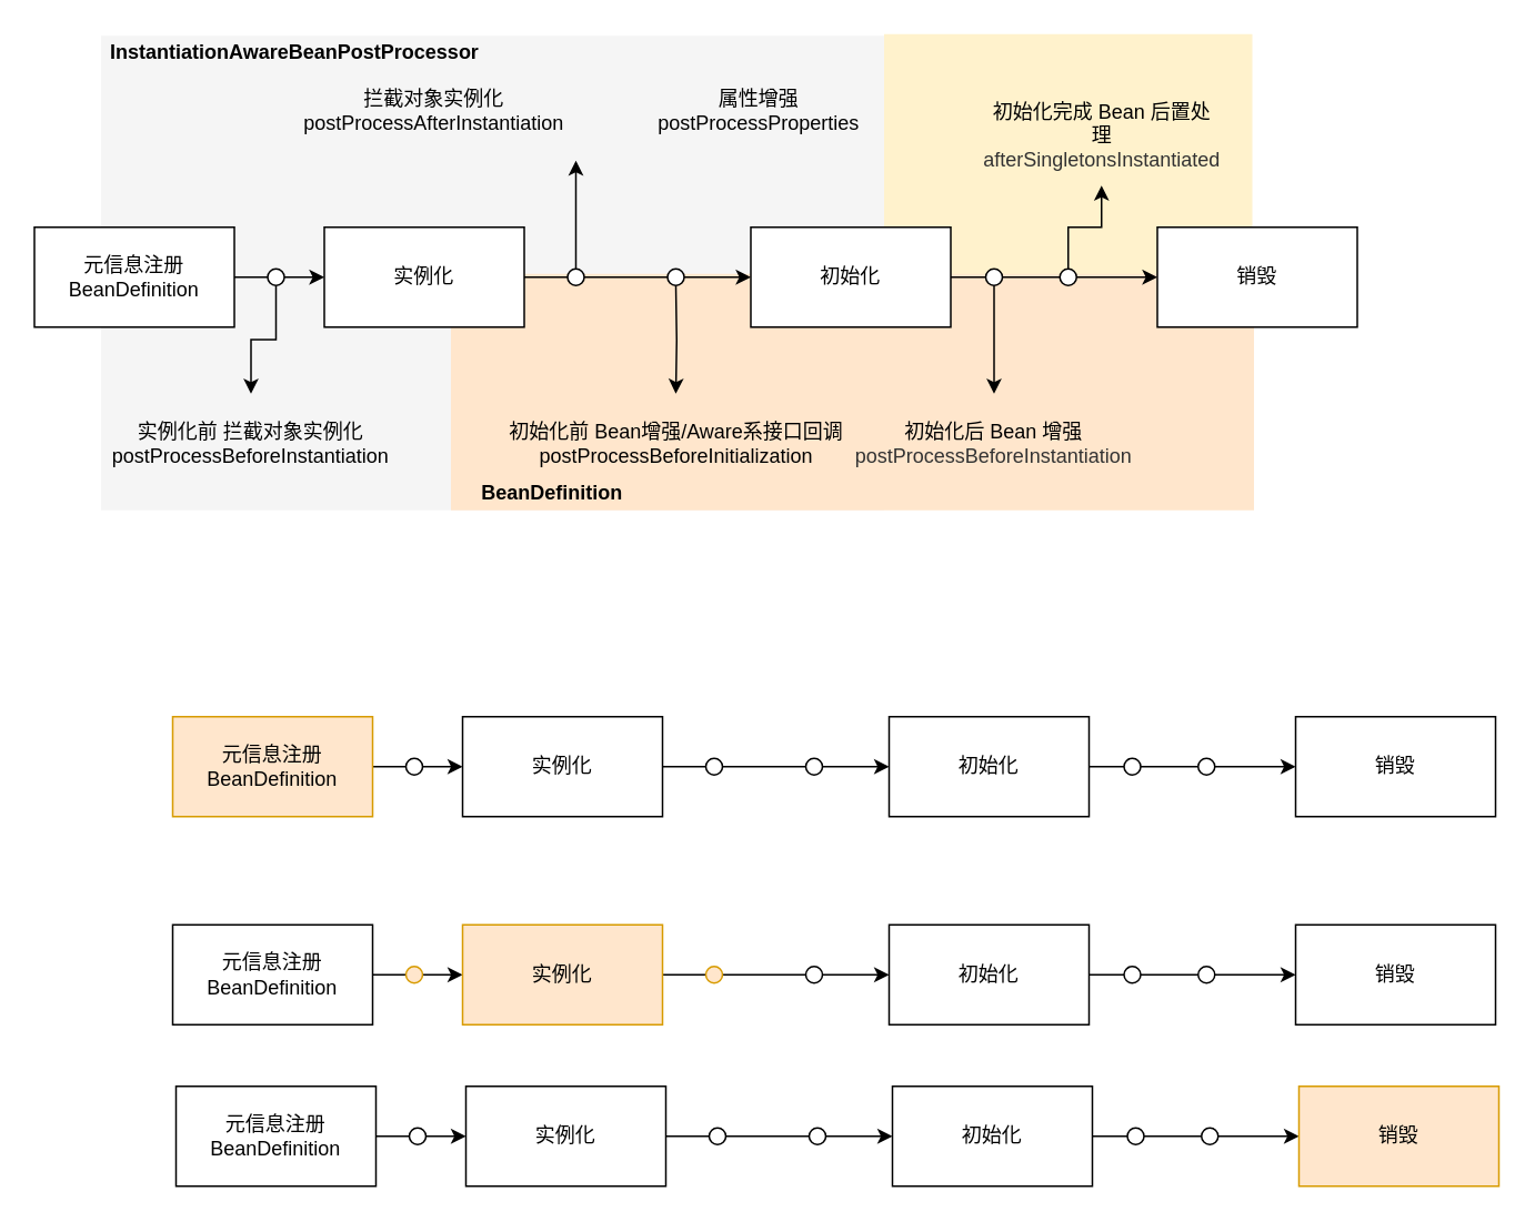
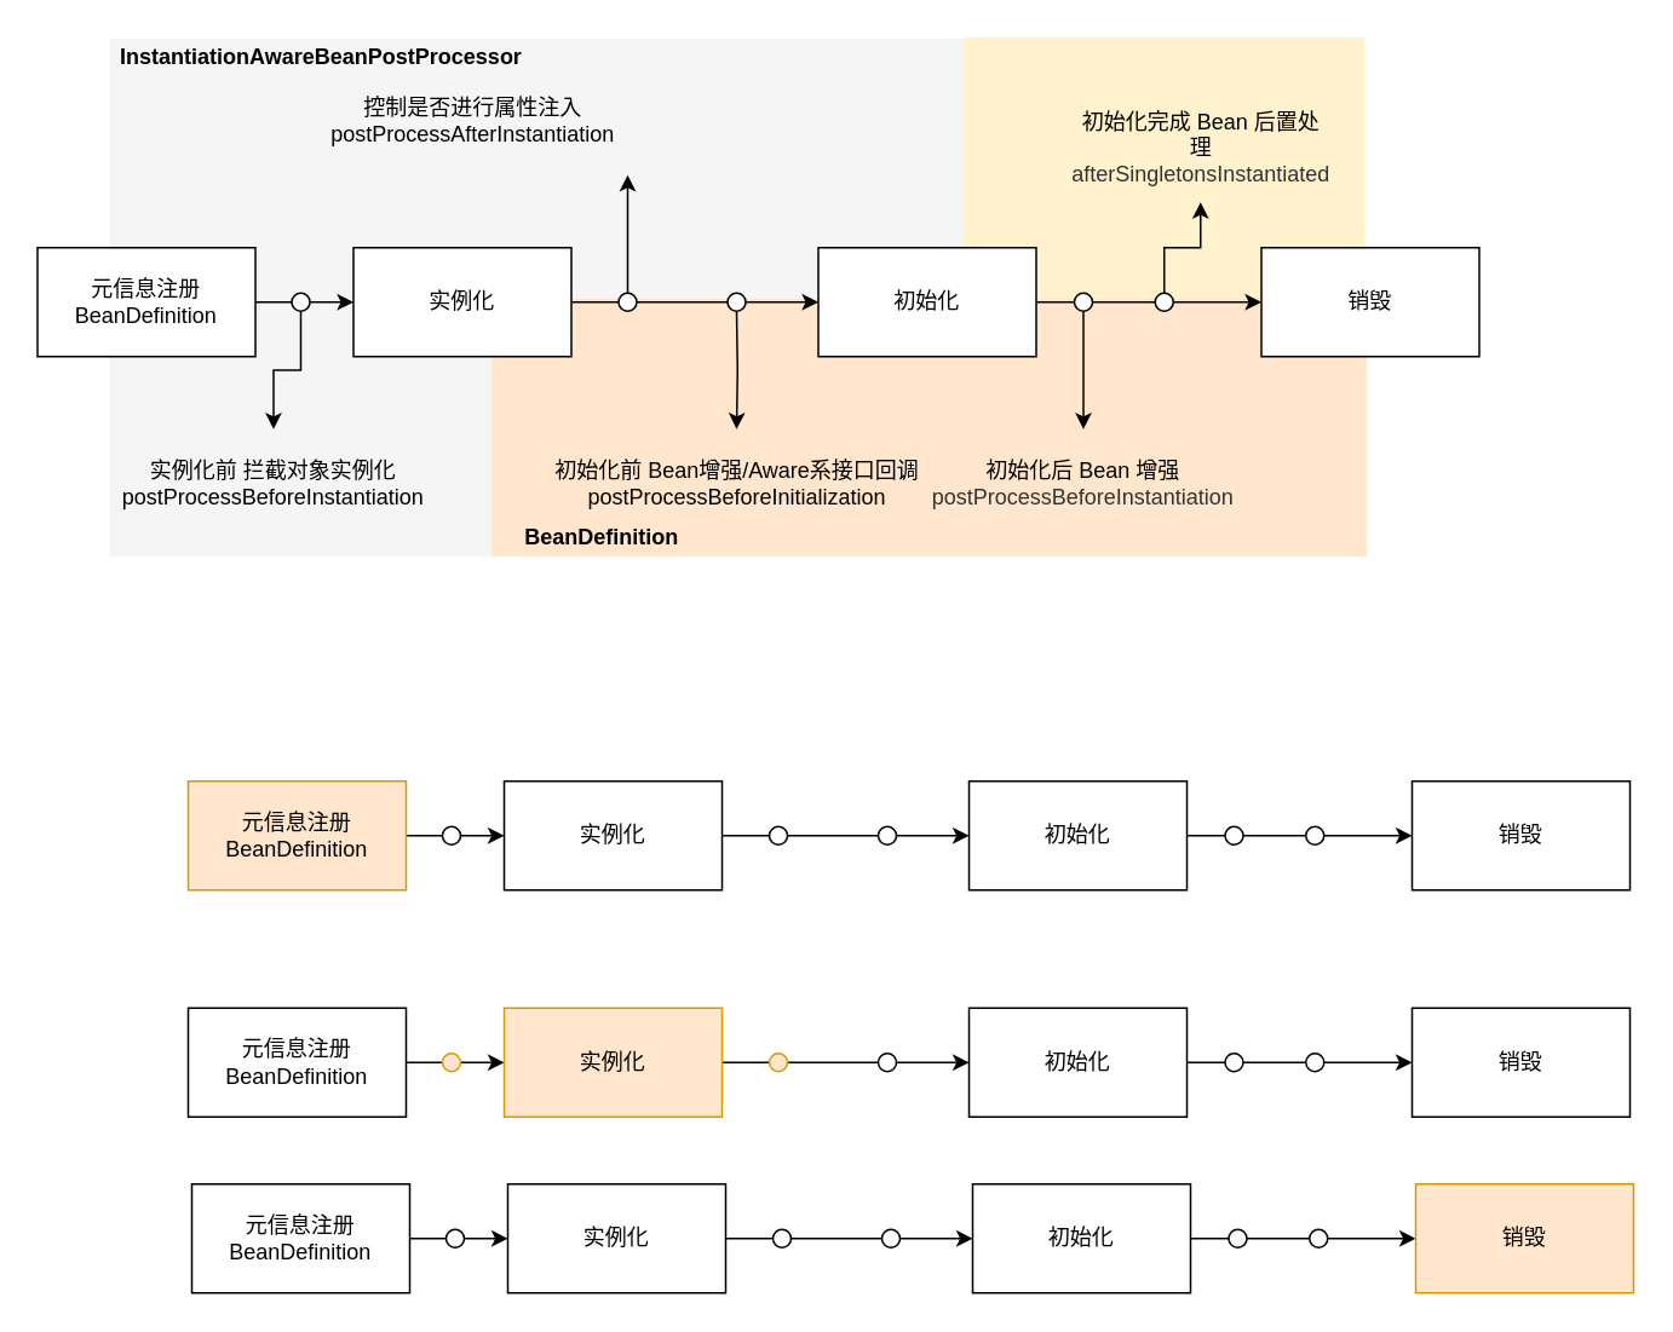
  <mxCell id="0" />
  <mxCell id="1" parent="0" />
  <mxCell id="2" value="" style="rounded=0;whiteSpace=wrap;html=1;fillColor=#fff2cc;strokeColor=none;" parent="1" vertex="1"><mxGeometry x="530" y="20" width="221" height="145" as="geometry" /></mxCell>
  <mxCell id="3" value="" style="rounded=0;whiteSpace=wrap;html=1;fillColor=#f5f5f5;fontColor=#333333;strokeColor=none;" parent="1" vertex="1"><mxGeometry x="60" y="21" width="470" height="285" as="geometry" /></mxCell>
  <mxCell id="4" value="" style="rounded=0;whiteSpace=wrap;html=1;fillColor=#ffe6cc;strokeColor=none;" parent="1" vertex="1"><mxGeometry x="270" y="164" width="482" height="142" as="geometry" /></mxCell>
  <mxCell id="5" style="edgeStyle=orthogonalEdgeStyle;rounded=0;orthogonalLoop=1;jettySize=auto;html=1;exitX=1;exitY=0.5;exitDx=0;exitDy=0;entryX=0;entryY=0.5;entryDx=0;entryDy=0;" parent="1" source="6" target="8" edge="1"><mxGeometry relative="1" as="geometry" /></mxCell>
  <mxCell id="6" value="元信息注册&lt;br&gt;BeanDefinition" style="rounded=0;whiteSpace=wrap;html=1;" parent="1" vertex="1"><mxGeometry x="20" y="136" width="120" height="60" as="geometry" /></mxCell>
  <mxCell id="7" style="edgeStyle=orthogonalEdgeStyle;rounded=0;orthogonalLoop=1;jettySize=auto;html=1;exitX=1;exitY=0.5;exitDx=0;exitDy=0;entryX=0;entryY=0.5;entryDx=0;entryDy=0;" parent="1" source="8" target="10" edge="1"><mxGeometry relative="1" as="geometry" /></mxCell>
  <mxCell id="8" value="实例化" style="rounded=0;whiteSpace=wrap;html=1;" parent="1" vertex="1"><mxGeometry x="194" y="136" width="120" height="60" as="geometry" /></mxCell>
  <mxCell id="9" style="edgeStyle=orthogonalEdgeStyle;rounded=0;orthogonalLoop=1;jettySize=auto;html=1;exitX=1;exitY=0.5;exitDx=0;exitDy=0;entryX=0;entryY=0.5;entryDx=0;entryDy=0;" parent="1" source="10" target="11" edge="1"><mxGeometry relative="1" as="geometry" /></mxCell>
  <mxCell id="10" value="初始化" style="rounded=0;whiteSpace=wrap;html=1;" parent="1" vertex="1"><mxGeometry x="450" y="136" width="120" height="60" as="geometry" /></mxCell>
  <mxCell id="11" value="销毁" style="rounded=0;whiteSpace=wrap;html=1;" parent="1" vertex="1"><mxGeometry x="694" y="136" width="120" height="60" as="geometry" /></mxCell>
  <mxCell id="12" style="edgeStyle=orthogonalEdgeStyle;rounded=0;orthogonalLoop=1;jettySize=auto;html=1;exitX=0.5;exitY=1;exitDx=0;exitDy=0;entryX=0.5;entryY=0;entryDx=0;entryDy=0;" parent="1" source="13" target="14" edge="1"><mxGeometry relative="1" as="geometry" /></mxCell>
  <mxCell id="13" value="" style="ellipse;whiteSpace=wrap;html=1;aspect=fixed;" parent="1" vertex="1"><mxGeometry x="160" y="161" width="10" height="10" as="geometry" /></mxCell>
  <mxCell id="14" value="实例化前 拦截对象实例化&lt;br&gt;postProcessBeforeInstantiation" style="rounded=0;whiteSpace=wrap;html=1;fillColor=none;strokeColor=none;" parent="1" vertex="1"><mxGeometry x="90" y="236" width="120" height="60" as="geometry" /></mxCell>
  <mxCell id="15" style="edgeStyle=orthogonalEdgeStyle;rounded=0;orthogonalLoop=1;jettySize=auto;html=1;exitX=0.5;exitY=0;exitDx=0;exitDy=0;entryX=1;entryY=1;entryDx=0;entryDy=0;" parent="1" source="16" target="17" edge="1"><mxGeometry relative="1" as="geometry" /></mxCell>
  <mxCell id="16" value="" style="ellipse;whiteSpace=wrap;html=1;aspect=fixed;" parent="1" vertex="1"><mxGeometry x="340" y="161" width="10" height="10" as="geometry" /></mxCell>
- <mxCell id="17" value="拦截对象实例化&lt;br&gt;postProcessAfterInstantiation" style="rounded=0;whiteSpace=wrap;html=1;fillColor=none;strokeColor=none;" parent="1" vertex="1"><mxGeometry x="175" y="36" width="170" height="60" as="geometry" /></mxCell>
+ <mxCell id="17" value="控制是否进行属性注入&lt;br&gt;postProcessAfterInstantiation" style="rounded=0;whiteSpace=wrap;html=1;fillColor=none;strokeColor=none;" parent="1" vertex="1"><mxGeometry x="175" y="36" width="170" height="60" as="geometry" /></mxCell>
  <mxCell id="18" value="" style="ellipse;whiteSpace=wrap;html=1;aspect=fixed;" parent="1" vertex="1"><mxGeometry x="400" y="161" width="10" height="10" as="geometry" /></mxCell>
  <mxCell id="19" style="edgeStyle=orthogonalEdgeStyle;rounded=0;orthogonalLoop=1;jettySize=auto;html=1;exitX=0.5;exitY=1;exitDx=0;exitDy=0;entryX=0.5;entryY=0;entryDx=0;entryDy=0;" parent="1" target="20" edge="1"><mxGeometry relative="1" as="geometry"><mxPoint x="405" y="171" as="sourcePoint" /></mxGeometry></mxCell>
  <mxCell id="20" value="初始化前 Bean增强/Aware系接口回调 postProcessBeforeInitialization" style="rounded=0;whiteSpace=wrap;html=1;fillColor=none;strokeColor=none;" parent="1" vertex="1"><mxGeometry x="297.5" y="236" width="215" height="60" as="geometry" /></mxCell>
  <mxCell id="21" style="edgeStyle=orthogonalEdgeStyle;rounded=0;orthogonalLoop=1;jettySize=auto;html=1;exitX=0.5;exitY=1;exitDx=0;exitDy=0;" parent="1" source="22" target="25" edge="1"><mxGeometry relative="1" as="geometry" /></mxCell>
  <mxCell id="22" value="" style="ellipse;whiteSpace=wrap;html=1;aspect=fixed;" parent="1" vertex="1"><mxGeometry x="591" y="161" width="10" height="10" as="geometry" /></mxCell>
  <mxCell id="23" style="edgeStyle=orthogonalEdgeStyle;rounded=0;orthogonalLoop=1;jettySize=auto;html=1;exitX=0.5;exitY=0;exitDx=0;exitDy=0;entryX=0.5;entryY=1;entryDx=0;entryDy=0;" parent="1" source="24" target="26" edge="1"><mxGeometry relative="1" as="geometry" /></mxCell>
  <mxCell id="24" value="" style="ellipse;whiteSpace=wrap;html=1;aspect=fixed;" parent="1" vertex="1"><mxGeometry x="635.5" y="161" width="10" height="10" as="geometry" /></mxCell>
  <mxCell id="25" value="初始化后 Bean 增强&lt;span style=&quot;background-color: transparent ; font-family: , &amp;#34;consolas&amp;#34; , &amp;#34;liberation mono&amp;#34; , &amp;#34;menlo&amp;#34; , &amp;#34;courier&amp;#34; , monospace ; color: rgb(51 , 51 , 51) ; text-align: left&quot;&gt;postProcessBeforeInstantiation&lt;/span&gt;" style="rounded=0;whiteSpace=wrap;html=1;strokeColor=none;fillColor=none;" parent="1" vertex="1"><mxGeometry x="536" y="236" width="120" height="60" as="geometry" /></mxCell>
  <mxCell id="26" value="初始化完成 Bean 后置处理&lt;span style=&quot;background-color: transparent ; font-family: , &amp;#34;consolas&amp;#34; , &amp;#34;liberation mono&amp;#34; , &amp;#34;menlo&amp;#34; , &amp;#34;courier&amp;#34; , monospace ; color: rgb(51 , 51 , 51) ; text-align: left&quot;&gt;afterSingletonsInstantiated&lt;/span&gt;" style="rounded=0;whiteSpace=wrap;html=1;fillColor=none;strokeColor=none;" parent="1" vertex="1"><mxGeometry x="600.5" y="51" width="120" height="60" as="geometry" /></mxCell>
  <mxCell id="27" value="InstantiationAwareBeanPostProcessor" style="text;html=1;strokeColor=none;fillColor=none;align=center;verticalAlign=middle;whiteSpace=wrap;rounded=0;fontStyle=1" parent="1" vertex="1"><mxGeometry x="60" y="21" width="233" height="20" as="geometry" /></mxCell>
- <mxCell id="28" value="属性增强postProcessProperties" style="rounded=0;whiteSpace=wrap;html=1;fillColor=none;strokeColor=none;" parent="1" vertex="1"><mxGeometry x="390" y="36" width="130" height="60" as="geometry" /></mxCell>
  <mxCell id="29" value="BeanDefinition" style="text;html=1;strokeColor=none;fillColor=none;align=center;verticalAlign=middle;whiteSpace=wrap;rounded=0;fontStyle=1" parent="1" vertex="1"><mxGeometry x="272" y="286" width="118" height="20" as="geometry" /></mxCell>
  <mxCell id="30" style="edgeStyle=orthogonalEdgeStyle;rounded=0;orthogonalLoop=1;jettySize=auto;html=1;exitX=1;exitY=0.5;exitDx=0;exitDy=0;entryX=0;entryY=0.5;entryDx=0;entryDy=0;" parent="1" source="31" target="33" edge="1"><mxGeometry relative="1" as="geometry" /></mxCell>
  <mxCell id="31" value="元信息注册&lt;br&gt;BeanDefinition" style="rounded=0;whiteSpace=wrap;html=1;fillColor=#ffe6cc;strokeColor=#d79b00;" parent="1" vertex="1"><mxGeometry x="103" y="430" width="120" height="60" as="geometry" /></mxCell>
  <mxCell id="32" style="edgeStyle=orthogonalEdgeStyle;rounded=0;orthogonalLoop=1;jettySize=auto;html=1;exitX=1;exitY=0.5;exitDx=0;exitDy=0;entryX=0;entryY=0.5;entryDx=0;entryDy=0;" parent="1" source="33" target="35" edge="1"><mxGeometry relative="1" as="geometry" /></mxCell>
  <mxCell id="33" value="实例化" style="rounded=0;whiteSpace=wrap;html=1;" parent="1" vertex="1"><mxGeometry x="277" y="430" width="120" height="60" as="geometry" /></mxCell>
  <mxCell id="34" style="edgeStyle=orthogonalEdgeStyle;rounded=0;orthogonalLoop=1;jettySize=auto;html=1;exitX=1;exitY=0.5;exitDx=0;exitDy=0;entryX=0;entryY=0.5;entryDx=0;entryDy=0;" parent="1" source="35" target="36" edge="1"><mxGeometry relative="1" as="geometry" /></mxCell>
  <mxCell id="35" value="初始化" style="rounded=0;whiteSpace=wrap;html=1;" parent="1" vertex="1"><mxGeometry x="533" y="430" width="120" height="60" as="geometry" /></mxCell>
  <mxCell id="36" value="销毁" style="rounded=0;whiteSpace=wrap;html=1;" parent="1" vertex="1"><mxGeometry x="777" y="430" width="120" height="60" as="geometry" /></mxCell>
  <mxCell id="37" value="" style="ellipse;whiteSpace=wrap;html=1;aspect=fixed;" parent="1" vertex="1"><mxGeometry x="243" y="455" width="10" height="10" as="geometry" /></mxCell>
  <mxCell id="38" value="" style="ellipse;whiteSpace=wrap;html=1;aspect=fixed;" parent="1" vertex="1"><mxGeometry x="423" y="455" width="10" height="10" as="geometry" /></mxCell>
  <mxCell id="39" value="" style="ellipse;whiteSpace=wrap;html=1;aspect=fixed;" parent="1" vertex="1"><mxGeometry x="483" y="455" width="10" height="10" as="geometry" /></mxCell>
  <mxCell id="40" value="" style="ellipse;whiteSpace=wrap;html=1;aspect=fixed;" parent="1" vertex="1"><mxGeometry x="674" y="455" width="10" height="10" as="geometry" /></mxCell>
  <mxCell id="41" value="" style="ellipse;whiteSpace=wrap;html=1;aspect=fixed;" parent="1" vertex="1"><mxGeometry x="718.5" y="455" width="10" height="10" as="geometry" /></mxCell>
  <mxCell id="42" style="edgeStyle=orthogonalEdgeStyle;rounded=0;orthogonalLoop=1;jettySize=auto;html=1;exitX=1;exitY=0.5;exitDx=0;exitDy=0;entryX=0;entryY=0.5;entryDx=0;entryDy=0;" parent="1" source="43" target="45" edge="1"><mxGeometry relative="1" as="geometry" /></mxCell>
  <mxCell id="43" value="元信息注册&lt;br&gt;BeanDefinition" style="rounded=0;whiteSpace=wrap;html=1;" parent="1" vertex="1"><mxGeometry x="103" y="555" width="120" height="60" as="geometry" /></mxCell>
  <mxCell id="44" style="edgeStyle=orthogonalEdgeStyle;rounded=0;orthogonalLoop=1;jettySize=auto;html=1;exitX=1;exitY=0.5;exitDx=0;exitDy=0;entryX=0;entryY=0.5;entryDx=0;entryDy=0;" parent="1" source="45" target="47" edge="1"><mxGeometry relative="1" as="geometry" /></mxCell>
  <mxCell id="45" value="实例化" style="rounded=0;whiteSpace=wrap;html=1;fillColor=#ffe6cc;strokeColor=#d79b00;" parent="1" vertex="1"><mxGeometry x="277" y="555" width="120" height="60" as="geometry" /></mxCell>
  <mxCell id="46" style="edgeStyle=orthogonalEdgeStyle;rounded=0;orthogonalLoop=1;jettySize=auto;html=1;exitX=1;exitY=0.5;exitDx=0;exitDy=0;entryX=0;entryY=0.5;entryDx=0;entryDy=0;" parent="1" source="47" target="48" edge="1"><mxGeometry relative="1" as="geometry" /></mxCell>
  <mxCell id="47" value="初始化" style="rounded=0;whiteSpace=wrap;html=1;" parent="1" vertex="1"><mxGeometry x="533" y="555" width="120" height="60" as="geometry" /></mxCell>
  <mxCell id="48" value="销毁" style="rounded=0;whiteSpace=wrap;html=1;" parent="1" vertex="1"><mxGeometry x="777" y="555" width="120" height="60" as="geometry" /></mxCell>
  <mxCell id="49" value="" style="ellipse;whiteSpace=wrap;html=1;aspect=fixed;fillColor=#ffe6cc;strokeColor=#d79b00;" parent="1" vertex="1"><mxGeometry x="243" y="580" width="10" height="10" as="geometry" /></mxCell>
  <mxCell id="50" value="" style="ellipse;whiteSpace=wrap;html=1;aspect=fixed;fillColor=#ffe6cc;strokeColor=#d79b00;" parent="1" vertex="1"><mxGeometry x="423" y="580" width="10" height="10" as="geometry" /></mxCell>
  <mxCell id="51" value="" style="ellipse;whiteSpace=wrap;html=1;aspect=fixed;" parent="1" vertex="1"><mxGeometry x="483" y="580" width="10" height="10" as="geometry" /></mxCell>
  <mxCell id="52" value="" style="ellipse;whiteSpace=wrap;html=1;aspect=fixed;" parent="1" vertex="1"><mxGeometry x="674" y="580" width="10" height="10" as="geometry" /></mxCell>
  <mxCell id="53" value="" style="ellipse;whiteSpace=wrap;html=1;aspect=fixed;" parent="1" vertex="1"><mxGeometry x="718.5" y="580" width="10" height="10" as="geometry" /></mxCell>
  <mxCell id="54" style="edgeStyle=orthogonalEdgeStyle;rounded=0;orthogonalLoop=1;jettySize=auto;html=1;exitX=1;exitY=0.5;exitDx=0;exitDy=0;entryX=0;entryY=0.5;entryDx=0;entryDy=0;" parent="1" source="55" target="57" edge="1"><mxGeometry relative="1" as="geometry" /></mxCell>
  <mxCell id="55" value="元信息注册&lt;br&gt;BeanDefinition" style="rounded=0;whiteSpace=wrap;html=1;" parent="1" vertex="1"><mxGeometry x="105" y="652" width="120" height="60" as="geometry" /></mxCell>
  <mxCell id="56" style="edgeStyle=orthogonalEdgeStyle;rounded=0;orthogonalLoop=1;jettySize=auto;html=1;exitX=1;exitY=0.5;exitDx=0;exitDy=0;entryX=0;entryY=0.5;entryDx=0;entryDy=0;" parent="1" source="57" target="59" edge="1"><mxGeometry relative="1" as="geometry" /></mxCell>
  <mxCell id="57" value="实例化" style="rounded=0;whiteSpace=wrap;html=1;" parent="1" vertex="1"><mxGeometry x="279" y="652" width="120" height="60" as="geometry" /></mxCell>
  <mxCell id="58" style="edgeStyle=orthogonalEdgeStyle;rounded=0;orthogonalLoop=1;jettySize=auto;html=1;exitX=1;exitY=0.5;exitDx=0;exitDy=0;entryX=0;entryY=0.5;entryDx=0;entryDy=0;" parent="1" source="59" target="60" edge="1"><mxGeometry relative="1" as="geometry" /></mxCell>
  <mxCell id="59" value="初始化" style="rounded=0;whiteSpace=wrap;html=1;" parent="1" vertex="1"><mxGeometry x="535" y="652" width="120" height="60" as="geometry" /></mxCell>
  <mxCell id="60" value="销毁" style="rounded=0;whiteSpace=wrap;html=1;fillColor=#ffe6cc;strokeColor=#d79b00;" parent="1" vertex="1"><mxGeometry x="779" y="652" width="120" height="60" as="geometry" /></mxCell>
  <mxCell id="61" value="" style="ellipse;whiteSpace=wrap;html=1;aspect=fixed;" parent="1" vertex="1"><mxGeometry x="245" y="677" width="10" height="10" as="geometry" /></mxCell>
  <mxCell id="62" value="" style="ellipse;whiteSpace=wrap;html=1;aspect=fixed;" parent="1" vertex="1"><mxGeometry x="425" y="677" width="10" height="10" as="geometry" /></mxCell>
  <mxCell id="63" value="" style="ellipse;whiteSpace=wrap;html=1;aspect=fixed;" parent="1" vertex="1"><mxGeometry x="485" y="677" width="10" height="10" as="geometry" /></mxCell>
  <mxCell id="64" value="" style="ellipse;whiteSpace=wrap;html=1;aspect=fixed;" parent="1" vertex="1"><mxGeometry x="676" y="677" width="10" height="10" as="geometry" /></mxCell>
  <mxCell id="65" value="" style="ellipse;whiteSpace=wrap;html=1;aspect=fixed;" parent="1" vertex="1"><mxGeometry x="720.5" y="677" width="10" height="10" as="geometry" /></mxCell>
